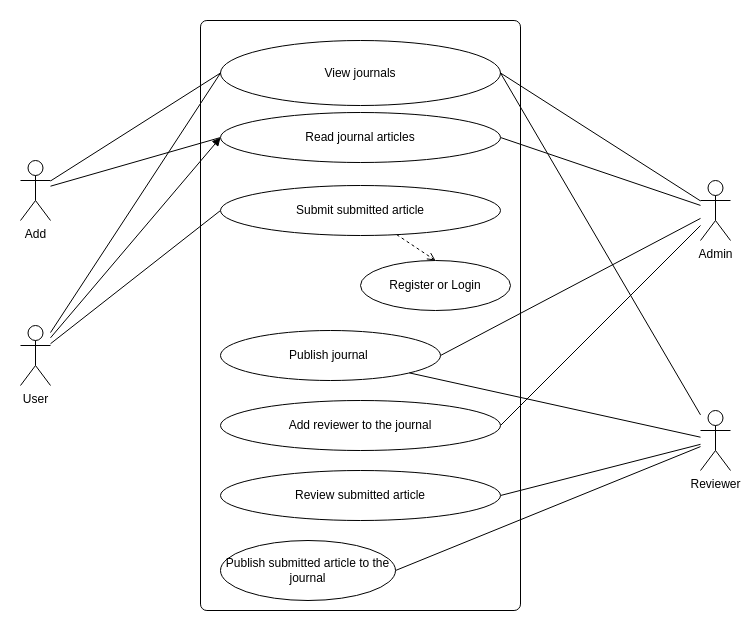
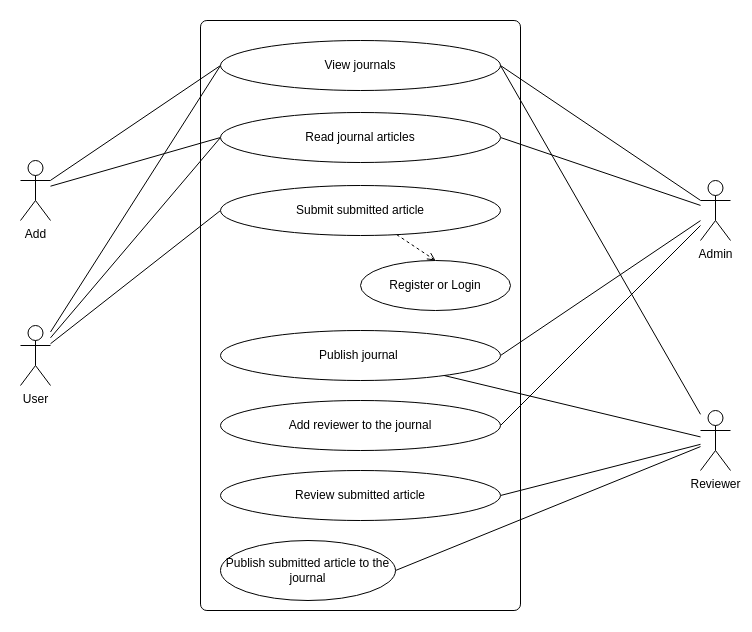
  <mxCell id="0" />
  <mxCell id="1" parent="0" />
  <mxCell id="2" value="" style="rounded=1;whiteSpace=wrap;html=1;arcSize=2;" parent="1" vertex="1"><mxGeometry x="200" y="20" width="320" height="590" as="geometry" /></mxCell>
  <mxCell id="3" style="rounded=0;orthogonalLoop=1;jettySize=auto;html=1;entryX=0;entryY=0.5;entryDx=0;entryDy=0;endArrow=none;startFill=0;" parent="1" source="5" target="17" edge="1"><mxGeometry relative="1" as="geometry" /></mxCell>
  <mxCell id="4" style="rounded=0;orthogonalLoop=1;jettySize=auto;html=1;entryX=0;entryY=0.5;entryDx=0;entryDy=0;endArrow=none;startFill=0;" parent="1" source="5" target="18" edge="1"><mxGeometry relative="1" as="geometry" /></mxCell>
  <mxCell id="5" value="Add" style="shape=umlActor;verticalLabelPosition=bottom;verticalAlign=top;html=1;outlineConnect=0;" parent="1" vertex="1"><mxGeometry x="20" y="160" width="30" height="60" as="geometry" /></mxCell>
  <mxCell id="6" style="rounded=0;orthogonalLoop=1;jettySize=auto;html=1;entryX=0;entryY=0.5;entryDx=0;entryDy=0;endArrow=none;startFill=0;" parent="1" source="9" target="17" edge="1"><mxGeometry relative="1" as="geometry" /></mxCell>
- <mxCell id="7" style="rounded=0;orthogonalLoop=1;jettySize=auto;html=1;entryX=0;entryY=0.5;entryDx=0;entryDy=0;endArrow=block;startFill=0;" parent="1" source="9" target="18" edge="1"><mxGeometry relative="1" as="geometry" /></mxCell>
+ <mxCell id="7" style="rounded=0;orthogonalLoop=1;jettySize=auto;html=1;entryX=0;entryY=0.5;entryDx=0;entryDy=0;endArrow=none;startFill=0;" parent="1" source="9" target="18" edge="1"><mxGeometry relative="1" as="geometry" /></mxCell>
  <mxCell id="8" style="rounded=0;orthogonalLoop=1;jettySize=auto;html=1;entryX=0;entryY=0.5;entryDx=0;entryDy=0;endArrow=none;startFill=0;" parent="1" source="9" target="20" edge="1"><mxGeometry relative="1" as="geometry" /></mxCell>
  <mxCell id="9" value="User" style="shape=umlActor;verticalLabelPosition=bottom;verticalAlign=top;html=1;outlineConnect=0;" parent="1" vertex="1"><mxGeometry x="20" y="325" width="30" height="60" as="geometry" /></mxCell>
  <mxCell id="10" style="rounded=0;orthogonalLoop=1;jettySize=auto;html=1;entryX=1;entryY=0.5;entryDx=0;entryDy=0;endArrow=none;startFill=0;" parent="1" source="16" target="17" edge="1"><mxGeometry relative="1" as="geometry" /></mxCell>
  <mxCell id="11" style="rounded=0;orthogonalLoop=1;jettySize=auto;html=1;entryX=1;entryY=0.5;entryDx=0;entryDy=0;endArrow=none;startFill=0;" parent="1" source="16" target="18" edge="1"><mxGeometry relative="1" as="geometry" /></mxCell>
  <mxCell id="12" style="rounded=0;orthogonalLoop=1;jettySize=auto;html=1;entryX=1;entryY=0.5;entryDx=0;entryDy=0;endArrow=none;startFill=0;" parent="1" source="27" target="21" edge="1"><mxGeometry relative="1" as="geometry" /></mxCell>
  <mxCell id="13" style="rounded=0;orthogonalLoop=1;jettySize=auto;html=1;entryX=1;entryY=0.5;entryDx=0;entryDy=0;endArrow=none;startFill=0;" parent="1" source="16" target="22" edge="1"><mxGeometry relative="1" as="geometry" /></mxCell>
  <mxCell id="14" style="rounded=0;orthogonalLoop=1;jettySize=auto;html=1;entryX=1;entryY=0.5;entryDx=0;entryDy=0;endArrow=none;startFill=0;" parent="1" source="27" target="23" edge="1"><mxGeometry relative="1" as="geometry" /></mxCell>
  <mxCell id="15" style="rounded=0;orthogonalLoop=1;jettySize=auto;html=1;entryX=1;entryY=0.5;entryDx=0;entryDy=0;endArrow=none;startFill=0;" parent="1" source="16" target="24" edge="1"><mxGeometry relative="1" as="geometry" /></mxCell>
  <mxCell id="16" value="Admin" style="shape=umlActor;verticalLabelPosition=bottom;verticalAlign=top;html=1;outlineConnect=0;" parent="1" vertex="1"><mxGeometry x="700" y="180" width="30" height="60" as="geometry" /></mxCell>
- <mxCell id="17" value="View journals" style="ellipse;whiteSpace=wrap;html=1;" parent="1" vertex="1"><mxGeometry x="220" y="40" width="280" height="65" as="geometry" /></mxCell>
+ <mxCell id="17" value="View journals" style="ellipse;whiteSpace=wrap;html=1;" parent="1" vertex="1"><mxGeometry x="220" y="40" width="280" height="50" as="geometry" /></mxCell>
  <mxCell id="18" value="Read journal articles" style="ellipse;whiteSpace=wrap;html=1;" parent="1" vertex="1"><mxGeometry x="220" y="112" width="280" height="50" as="geometry" /></mxCell>
  <mxCell id="19" style="rounded=0;orthogonalLoop=1;jettySize=auto;html=1;entryX=0.5;entryY=0;entryDx=0;entryDy=0;dashed=1;endArrow=open;endFill=0;" parent="1" source="20" target="28" edge="1"><mxGeometry relative="1" as="geometry" /></mxCell>
  <mxCell id="20" value="Submit submitted article" style="ellipse;whiteSpace=wrap;html=1;" parent="1" vertex="1"><mxGeometry x="220" y="185" width="280" height="50" as="geometry" /></mxCell>
  <mxCell id="21" value="Review submitted article" style="ellipse;whiteSpace=wrap;html=1;" parent="1" vertex="1"><mxGeometry x="220" y="470" width="280" height="50" as="geometry" /></mxCell>
- <mxCell id="22" value="Publish journal&amp;nbsp;" style="ellipse;whiteSpace=wrap;html=1;" parent="1" vertex="1"><mxGeometry x="220" y="330" width="220" height="50" as="geometry" /></mxCell>
+ <mxCell id="22" value="Publish journal&amp;nbsp;" style="ellipse;whiteSpace=wrap;html=1;" parent="1" vertex="1"><mxGeometry x="220" y="330" width="280" height="50" as="geometry" /></mxCell>
  <mxCell id="23" value="Publish submitted article to the journal" style="ellipse;whiteSpace=wrap;html=1;" parent="1" vertex="1"><mxGeometry x="220" y="540" width="175" height="60" as="geometry" /></mxCell>
  <mxCell id="24" value="Add reviewer to the journal" style="ellipse;whiteSpace=wrap;html=1;" parent="1" vertex="1"><mxGeometry x="220" y="400" width="280" height="50" as="geometry" /></mxCell>
  <mxCell id="25" style="rounded=0;orthogonalLoop=1;jettySize=auto;html=1;entryX=1;entryY=0.5;entryDx=0;entryDy=0;endArrow=none;startFill=0;" parent="1" source="27" target="17" edge="1"><mxGeometry relative="1" as="geometry" /></mxCell>
  <mxCell id="26" style="rounded=0;orthogonalLoop=1;jettySize=auto;html=1;endArrow=none;startFill=0;" parent="1" source="27" target="22" edge="1"><mxGeometry relative="1" as="geometry" /></mxCell>
  <mxCell id="27" value="Reviewer" style="shape=umlActor;verticalLabelPosition=bottom;verticalAlign=top;html=1;outlineConnect=0;" parent="1" vertex="1"><mxGeometry x="700" y="410" width="30" height="60" as="geometry" /></mxCell>
  <mxCell id="28" value="Register or Login" style="ellipse;whiteSpace=wrap;html=1;" parent="1" vertex="1"><mxGeometry x="360" y="260" width="150" height="50" as="geometry" /></mxCell>
